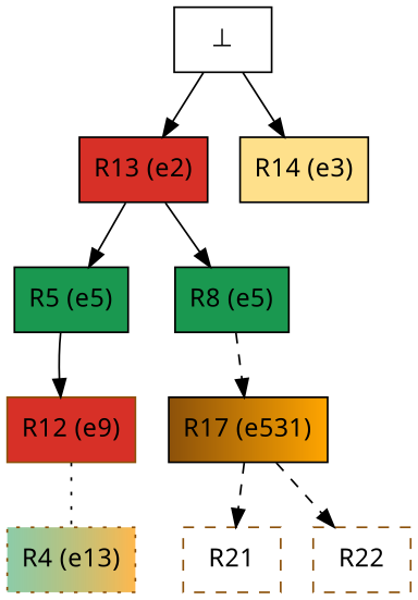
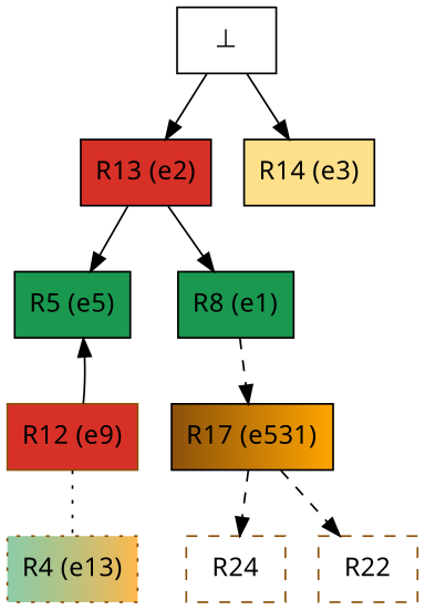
  digraph {
    fontname="Noto Sans"
    node [color=black fillcolor="#d73027:#d73027" fontname="Noto Sans" shape=box style=filled]
    edge [fontname="Noto Sans"]
    n1 [label="R13 (e2)"]
    n2 [fillcolor="#1a9850:#1a9850" label="R5 (e5)"]
-   n3 [fillcolor="#1a9850:#1a9850" label="R8 (e5)"]
+   n3 [fillcolor="#1a9850:#1a9850" label="R8 (e1)"]
    n4 [color="#8c510a" label="R12 (e9)"]
    n5 [fillcolor="#8c510a:orange" label="R17 (e531)"]
    n6 [color="#8c510a" fillcolor="#1a98507f:#ff9900b1" label="R4 (e13)" style="filled,dotted"]
-   n7 [color="#8c510a" fillcolor=transparent label=R21 style=dashed]
+   n7 [color="#8c510a" fillcolor=transparent label=R24 style=dashed]
    n8 [color="#8c510a" fillcolor=transparent label=R22 style=dashed]
    n9 [fillcolor=white label="⊥" color=""]
    n10 [fillcolor="#fee08b:#fee08b" label="R14 (e3)"]
    n1 -> n2
    n1 -> n3
-   n2 -> n4
+   n4 -> n2
    n3 -> n5 [style=dashed]
    n4 -> n6 [arrowhead=none style=dotted]
    n5 -> n7 [color=black style=dashed]
    n5 -> n8 [color=black style=dashed]
    n9 -> n1
    n9 -> n10
  }
